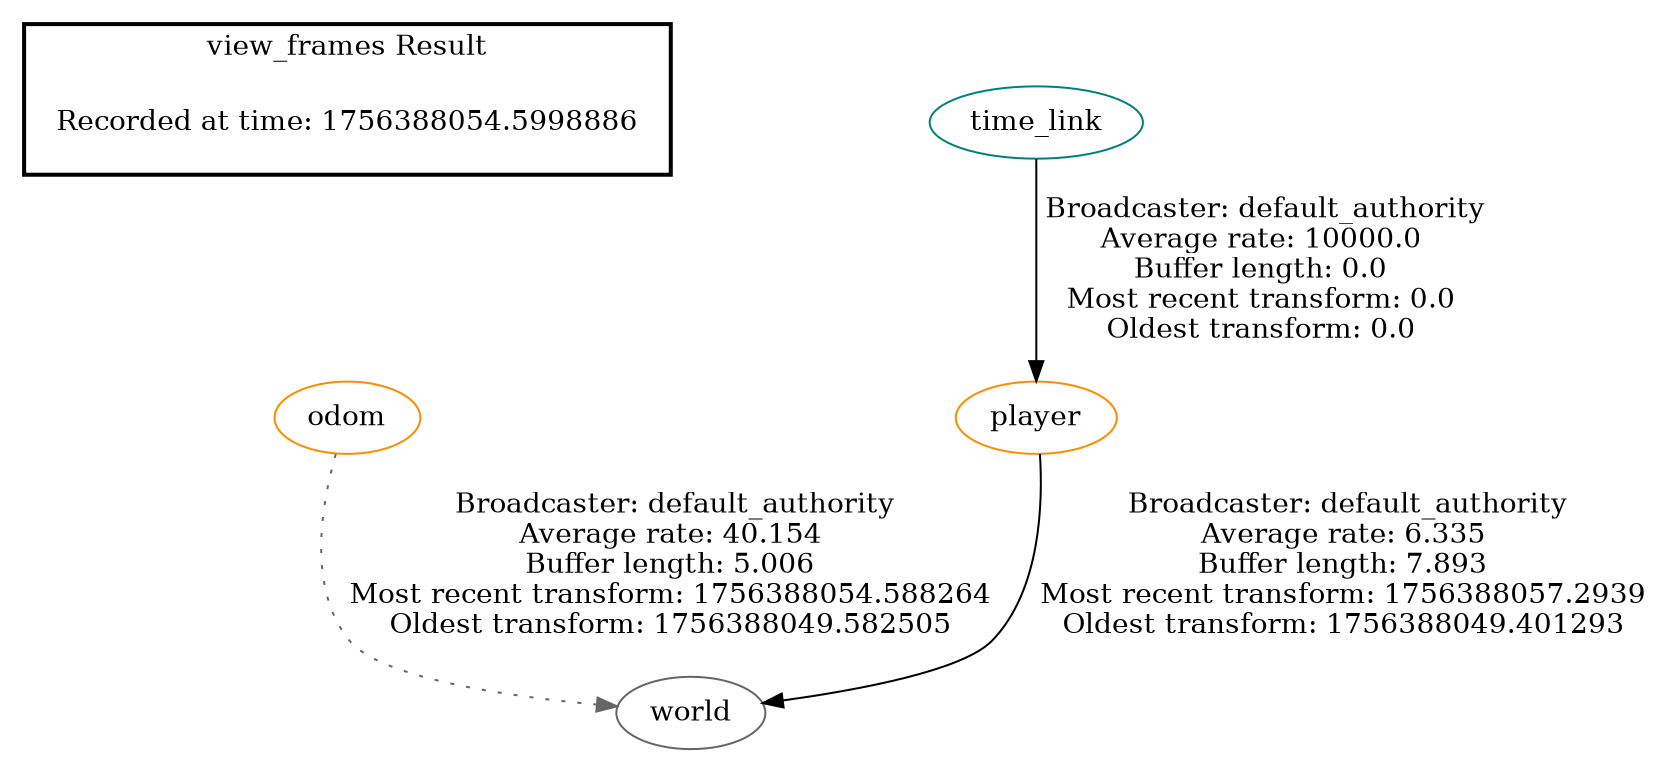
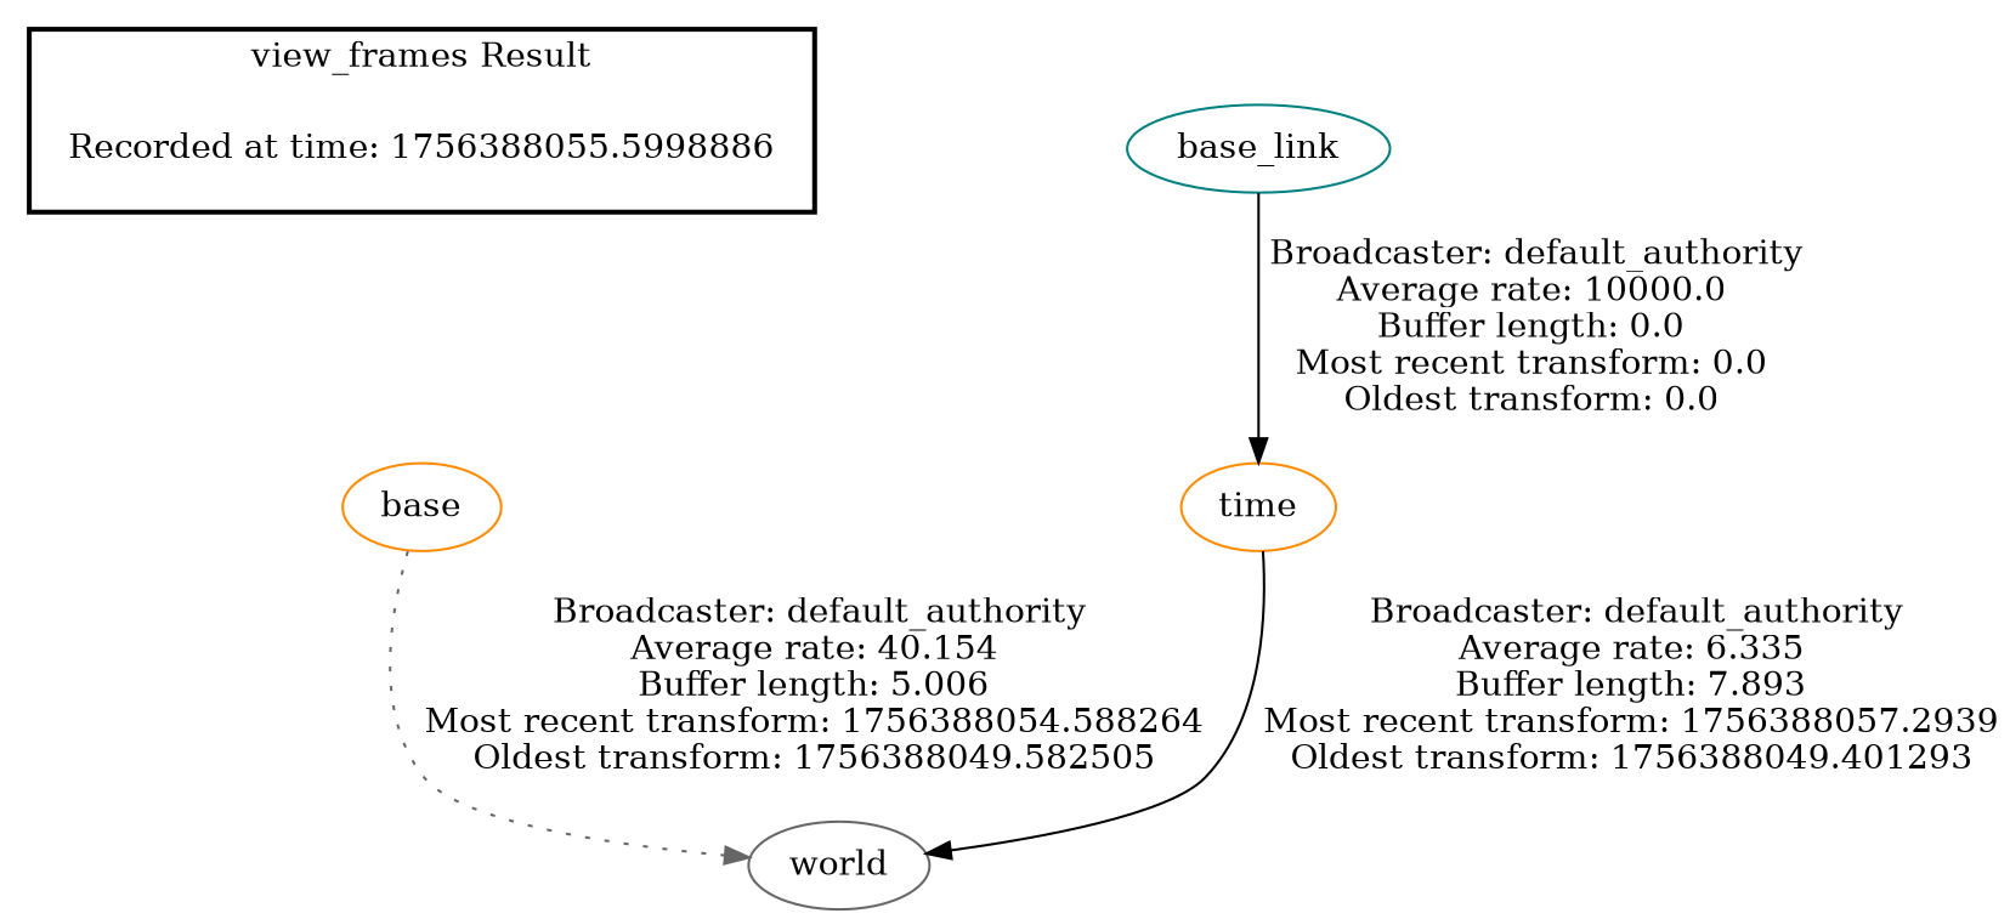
  digraph {
    node [color=teal]
    edge [style=solid color=black]
-   "Recorded at time: 1756388054.5998886" [shape=plaintext]
-   odom [color=darkorange]
-   player [color=darkorange]
-   base_link [label=time_link]
+   "Recorded at time: 1756388054.5998886" [shape=plaintext label="Recorded at time: 1756388055.5998886"]
+   odom [color=darkorange label=base]
+   player [color=darkorange label=time]
+   base_link
    world [color=gray40]
    subgraph cluster_1 {
      color=black
      label="view_frames Result"
      style=bold
      "Recorded at time: 1756388054.5998886"
    }
    "Recorded at time: 1756388054.5998886" -> odom [style=invis color=""]
    odom -> world [color=gray40 label=" Broadcaster: default_authority\nAverage rate: 40.154\nBuffer length: 5.006\nMost recent transform: 1756388054.588264\nOldest transform: 1756388049.582505\n" style=dotted]
    player -> world [label=" Broadcaster: default_authority\nAverage rate: 6.335\nBuffer length: 7.893\nMost recent transform: 1756388057.2939\nOldest transform: 1756388049.401293\n"]
    base_link -> player [label=" Broadcaster: default_authority\nAverage rate: 10000.0\nBuffer length: 0.0\nMost recent transform: 0.0\nOldest transform: 0.0\n"]
  }
